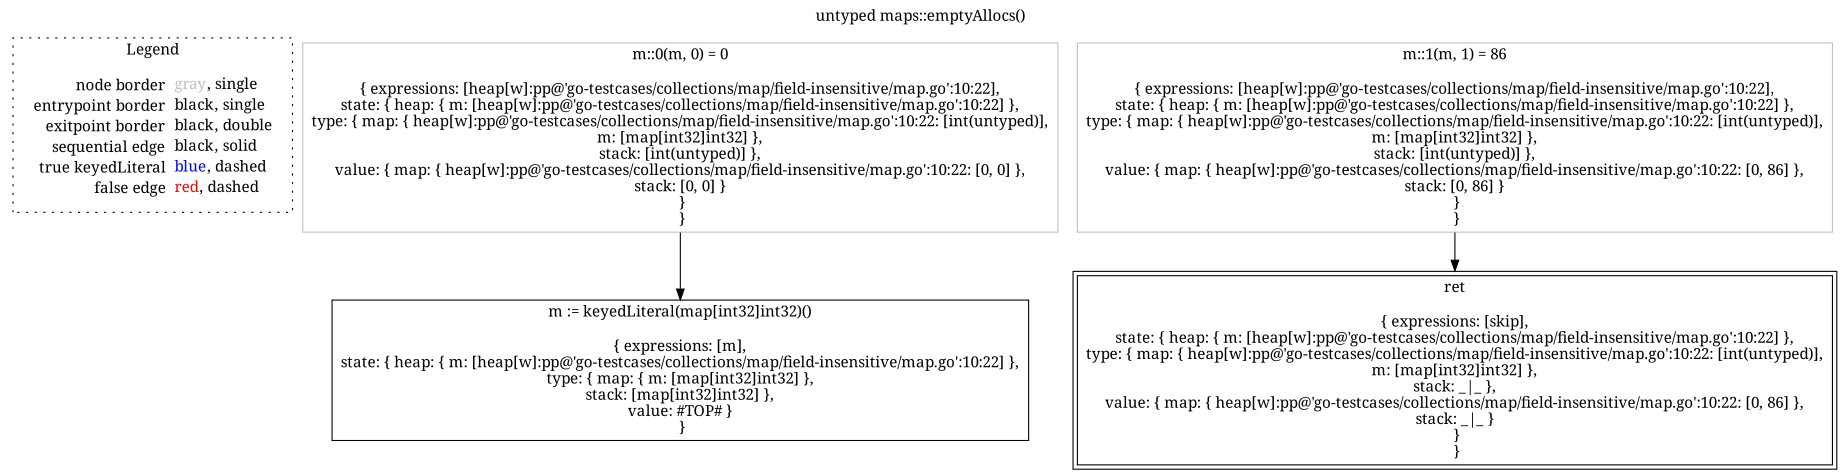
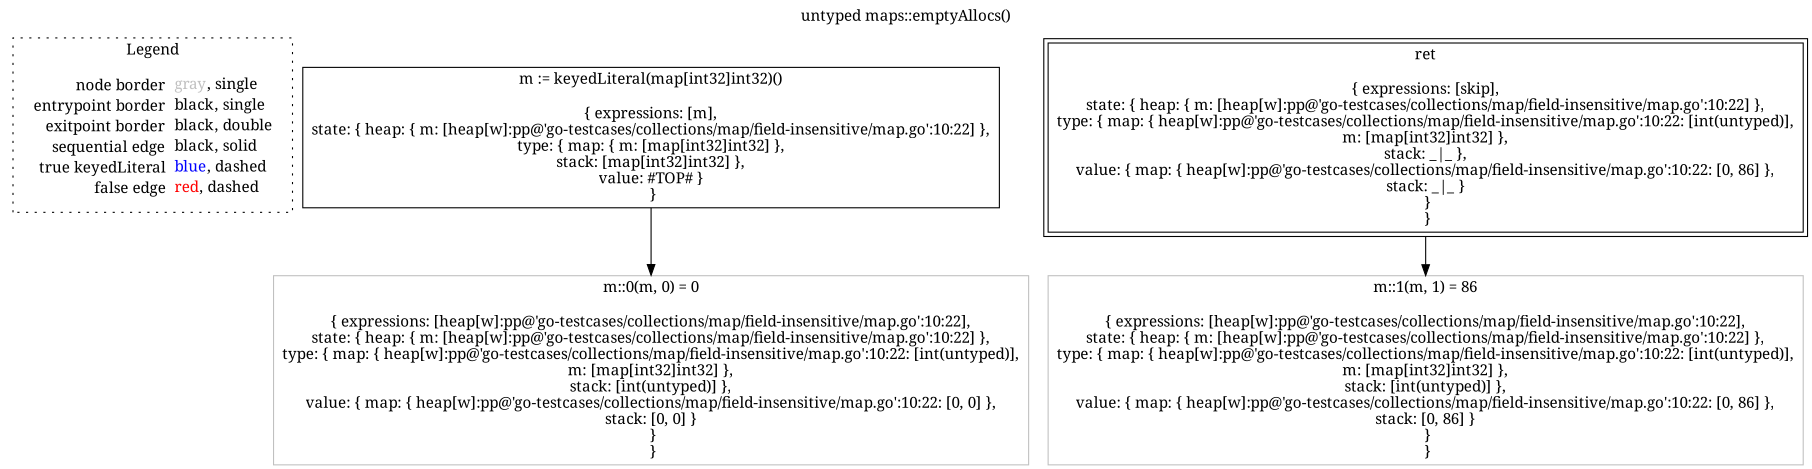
  digraph {
    fontname="Noto Serif"
    label="untyped maps::emptyAllocs()"
    labelloc=t
    node [fontname="Noto Serif" shape=rect color=black]
    edge [color=black fontname="Noto Serif"]
    n1 [label=<<table border="0" cellpadding="2" cellspacing="0" cellborder="0"><tr><td align="right">node border&nbsp;</td><td align="left"><font color="gray">gray</font>, single</td></tr><tr><td align="right">entrypoint border&nbsp;</td><td align="left"><font color="black">black</font>, single</td></tr><tr><td align="right">exitpoint border&nbsp;</td><td align="left"><font color="black">black</font>, double</td></tr><tr><td align="right">sequential edge&nbsp;</td><td align="left"><font color="black">black</font>, solid</td></tr><tr><td align="right">true keyedLiteral&nbsp;</td><td align="left"><font color="blue">blue</font>, dashed</td></tr><tr><td align="right">false edge&nbsp;</td><td align="left"><font color="red">red</font>, dashed</td></tr></table>> shape=plaintext color=""]
    n2 [label=<m := keyedLiteral(map[int32]int32)()<BR/><BR/>{ expressions: [m],<BR/>state: { heap: { m: [heap[w]:pp@'go-testcases/collections/map/field-insensitive/map.go':10:22] },<BR/>type: { map: { m: [map[int32]int32] },<BR/>stack: [map[int32]int32] },<BR/>value: #TOP# }<BR/> }<BR/>>]
    n3 [color=gray label=<m::0(m, 0) = 0<BR/><BR/>{ expressions: [heap[w]:pp@'go-testcases/collections/map/field-insensitive/map.go':10:22],<BR/>state: { heap: { m: [heap[w]:pp@'go-testcases/collections/map/field-insensitive/map.go':10:22] },<BR/>type: { map: { heap[w]:pp@'go-testcases/collections/map/field-insensitive/map.go':10:22: [int(untyped)],<BR/>m: [map[int32]int32] },<BR/>stack: [int(untyped)] },<BR/>value: { map: { heap[w]:pp@'go-testcases/collections/map/field-insensitive/map.go':10:22: [0, 0] },<BR/>stack: [0, 0] }<BR/> }<BR/> }<BR/>>]
    n4 [color=gray label=<m::1(m, 1) = 86<BR/><BR/>{ expressions: [heap[w]:pp@'go-testcases/collections/map/field-insensitive/map.go':10:22],<BR/>state: { heap: { m: [heap[w]:pp@'go-testcases/collections/map/field-insensitive/map.go':10:22] },<BR/>type: { map: { heap[w]:pp@'go-testcases/collections/map/field-insensitive/map.go':10:22: [int(untyped)],<BR/>m: [map[int32]int32] },<BR/>stack: [int(untyped)] },<BR/>value: { map: { heap[w]:pp@'go-testcases/collections/map/field-insensitive/map.go':10:22: [0, 86] },<BR/>stack: [0, 86] }<BR/> }<BR/> }<BR/>>]
    n5 [label=<ret<BR/><BR/>{ expressions: [skip],<BR/>state: { heap: { m: [heap[w]:pp@'go-testcases/collections/map/field-insensitive/map.go':10:22] },<BR/>type: { map: { heap[w]:pp@'go-testcases/collections/map/field-insensitive/map.go':10:22: [int(untyped)],<BR/>m: [map[int32]int32] },<BR/>stack: _|_ },<BR/>value: { map: { heap[w]:pp@'go-testcases/collections/map/field-insensitive/map.go':10:22: [0, 86] },<BR/>stack: _|_ }<BR/> }<BR/> }<BR/>> peripheries=2]
    subgraph cluster_1 {
      label=Legend
      style=dotted
      n1
    }
-   n3 -> n2
-   n4 -> n5
+   n2 -> n3
+   n5 -> n4
  }
